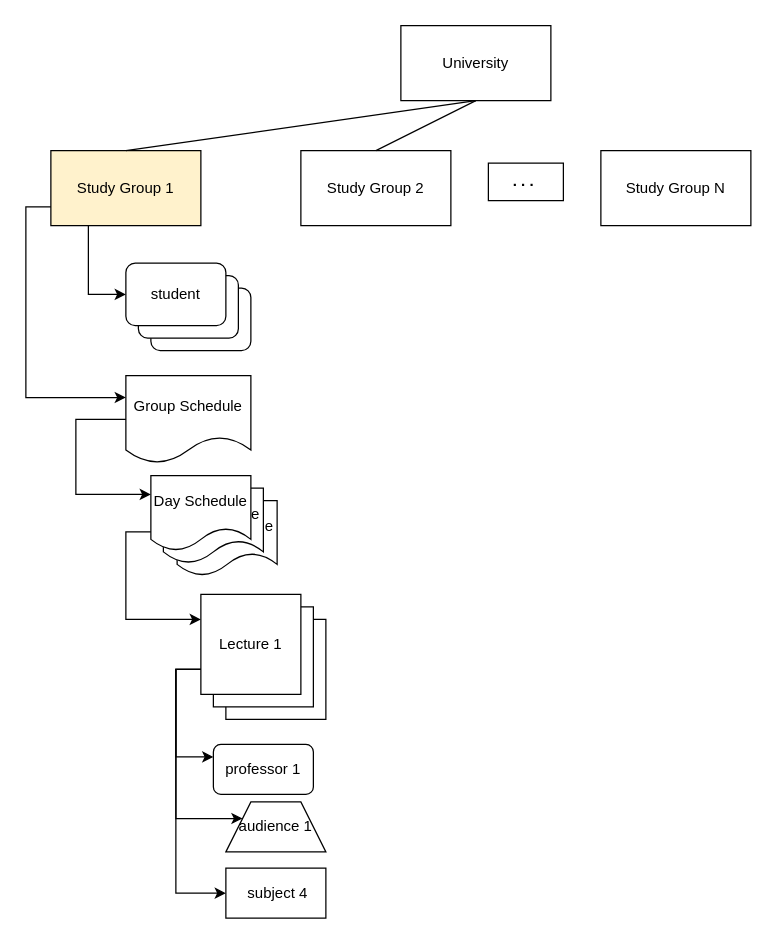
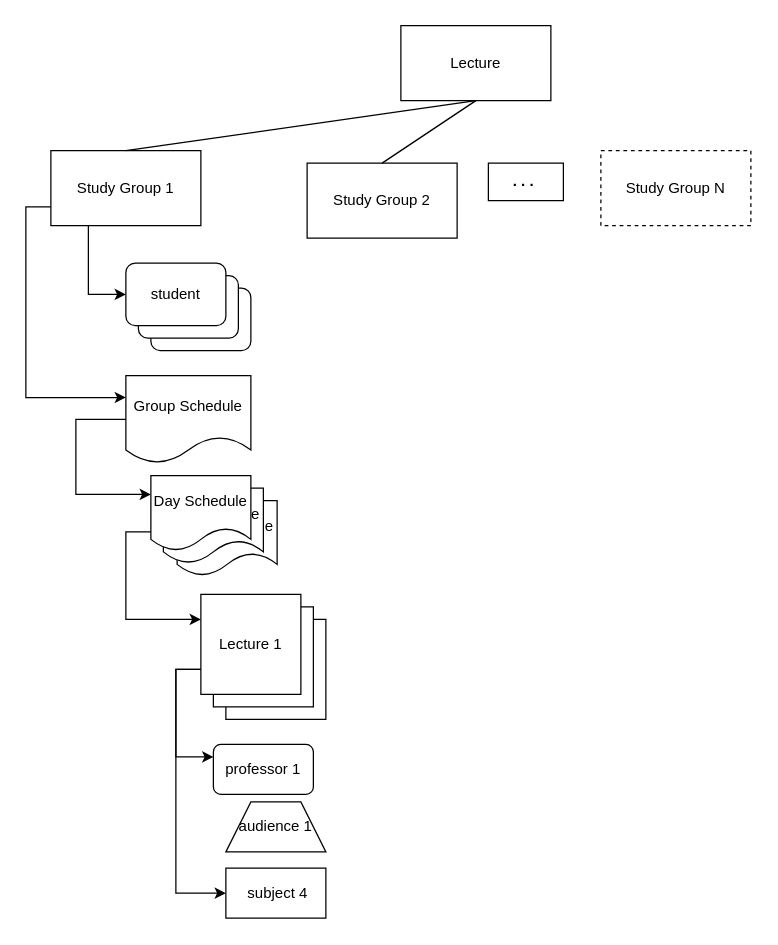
  <mxCell id="0" />
  <mxCell id="1" parent="0" />
  <mxCell id="2" value="" style="whiteSpace=wrap;html=1;aspect=fixed;strokeColor=default;" vertex="1" parent="1"><mxGeometry x="180" y="495" width="80" height="80" as="geometry" /></mxCell>
  <mxCell id="3" value="" style="whiteSpace=wrap;html=1;aspect=fixed;strokeColor=default;fontStyle=1" vertex="1" parent="1"><mxGeometry x="170" y="485" width="80" height="80" as="geometry" /></mxCell>
  <mxCell id="4" value="Day Schedule" style="shape=document;whiteSpace=wrap;html=1;boundedLbl=1;" vertex="1" parent="1"><mxGeometry x="141" y="400" width="80" height="60" as="geometry" /></mxCell>
  <mxCell id="5" value="Day Schedule" style="shape=document;whiteSpace=wrap;html=1;boundedLbl=1;" vertex="1" parent="1"><mxGeometry x="130" y="390" width="80" height="60" as="geometry" /></mxCell>
  <mxCell id="6" value="student" style="rounded=1;whiteSpace=wrap;html=1;" vertex="1" parent="1"><mxGeometry x="120" y="230" width="80" height="50" as="geometry" /></mxCell>
  <mxCell id="7" value="student" style="rounded=1;whiteSpace=wrap;html=1;" vertex="1" parent="1"><mxGeometry x="110" y="220" width="80" height="50" as="geometry" /></mxCell>
- <mxCell id="8" value="University" style="rounded=0;whiteSpace=wrap;html=1;" vertex="1" parent="1"><mxGeometry x="320" y="20" width="120" height="60" as="geometry" /></mxCell>
+ <mxCell id="8" value="Lecture" style="rounded=0;whiteSpace=wrap;html=1;" vertex="1" parent="1"><mxGeometry x="320" y="20" width="120" height="60" as="geometry" /></mxCell>
  <mxCell id="9" style="edgeStyle=orthogonalEdgeStyle;rounded=0;orthogonalLoop=1;jettySize=auto;html=1;exitX=0.5;exitY=1;exitDx=0;exitDy=0;" edge="1" parent="1" source="8" target="8"><mxGeometry relative="1" as="geometry" /></mxCell>
- <mxCell id="10" value="Study Group 1" style="rounded=0;whiteSpace=wrap;html=1;fillColor=#fff2cc;" vertex="1" parent="1"><mxGeometry x="40" y="120" width="120" height="60" as="geometry" /></mxCell>
+ <mxCell id="10" value="Study Group 1" style="rounded=0;whiteSpace=wrap;html=1;" vertex="1" parent="1"><mxGeometry x="40" y="120" width="120" height="60" as="geometry" /></mxCell>
  <mxCell id="11" value="" style="endArrow=none;html=1;rounded=0;entryX=0.5;entryY=1;entryDx=0;entryDy=0;exitX=0.5;exitY=0;exitDx=0;exitDy=0;" edge="1" parent="1" source="10" target="8"><mxGeometry width="50" height="50" relative="1" as="geometry"><mxPoint x="390" y="190" as="sourcePoint" /><mxPoint x="440" y="140" as="targetPoint" /></mxGeometry></mxCell>
- <mxCell id="12" value="Study Group 2" style="rounded=0;whiteSpace=wrap;html=1;" vertex="1" parent="1"><mxGeometry x="240" y="120" width="120" height="60" as="geometry" /></mxCell>
+ <mxCell id="12" value="Study Group 2" style="rounded=0;whiteSpace=wrap;html=1;" vertex="1" parent="1"><mxGeometry x="245" y="130" width="120" height="60" as="geometry" /></mxCell>
  <mxCell id="13" value="" style="endArrow=none;html=1;rounded=0;exitX=0.5;exitY=0;exitDx=0;exitDy=0;" edge="1" parent="1" source="12"><mxGeometry width="50" height="50" relative="1" as="geometry"><mxPoint x="390" y="200" as="sourcePoint" /><mxPoint x="380" y="80" as="targetPoint" /></mxGeometry></mxCell>
- <mxCell id="14" value="Study Group N" style="rounded=0;whiteSpace=wrap;html=1;" vertex="1" parent="1"><mxGeometry x="480" y="120" width="120" height="60" as="geometry" /></mxCell>
+ <mxCell id="14" value="Study Group N" style="rounded=0;whiteSpace=wrap;html=1;dashed=1;" vertex="1" parent="1"><mxGeometry x="480" y="120" width="120" height="60" as="geometry" /></mxCell>
  <mxCell id="15" value="student" style="rounded=1;whiteSpace=wrap;html=1;" vertex="1" parent="1"><mxGeometry x="100" y="210" width="80" height="50" as="geometry" /></mxCell>
  <mxCell id="16" value="" style="edgeStyle=elbowEdgeStyle;elbow=horizontal;endArrow=classic;html=1;rounded=0;entryX=0;entryY=0.5;entryDx=0;entryDy=0;exitX=0.25;exitY=1;exitDx=0;exitDy=0;" edge="1" parent="1" source="10" target="15"><mxGeometry width="50" height="50" relative="1" as="geometry"><mxPoint x="40" y="230" as="sourcePoint" /><mxPoint x="450" y="220" as="targetPoint" /><Array as="points"><mxPoint x="70" y="210" /></Array></mxGeometry></mxCell>
  <mxCell id="17" value="Group Schedule" style="shape=document;whiteSpace=wrap;html=1;boundedLbl=1;" vertex="1" parent="1"><mxGeometry x="100" y="300" width="100" height="70" as="geometry" /></mxCell>
  <mxCell id="18" value="" style="edgeStyle=elbowEdgeStyle;elbow=horizontal;endArrow=classic;html=1;rounded=0;exitX=0;exitY=0.75;exitDx=0;exitDy=0;entryX=0;entryY=0.25;entryDx=0;entryDy=0;" edge="1" parent="1" source="10" target="17"><mxGeometry width="50" height="50" relative="1" as="geometry"><mxPoint x="20" y="200" as="sourcePoint" /><mxPoint x="100" y="330" as="targetPoint" /><Array as="points"><mxPoint x="20" y="250" /></Array></mxGeometry></mxCell>
  <mxCell id="19" value="Day Schedule" style="shape=document;whiteSpace=wrap;html=1;boundedLbl=1;" vertex="1" parent="1"><mxGeometry x="120" y="380" width="80" height="60" as="geometry" /></mxCell>
  <mxCell id="20" value="" style="edgeStyle=elbowEdgeStyle;elbow=horizontal;endArrow=classic;html=1;rounded=0;entryX=0;entryY=0.25;entryDx=0;entryDy=0;exitX=0;exitY=0.5;exitDx=0;exitDy=0;" edge="1" parent="1" source="17" target="19"><mxGeometry width="50" height="50" relative="1" as="geometry"><mxPoint x="60" y="450" as="sourcePoint" /><mxPoint x="90" y="505" as="targetPoint" /><Array as="points"><mxPoint x="60" y="660" /></Array></mxGeometry></mxCell>
  <mxCell id="21" value=". . .&amp;nbsp;" style="text;html=1;strokeColor=default;fillColor=none;align=center;verticalAlign=middle;whiteSpace=wrap;rounded=0;fontStyle=1" vertex="1" parent="1"><mxGeometry x="390" y="130" width="60" height="30" as="geometry" /></mxCell>
  <mxCell id="22" value="Lecture 1" style="whiteSpace=wrap;html=1;aspect=fixed;strokeColor=default;" vertex="1" parent="1"><mxGeometry x="160" y="475" width="80" height="80" as="geometry" /></mxCell>
  <mxCell id="23" value="" style="edgeStyle=elbowEdgeStyle;elbow=horizontal;endArrow=classic;html=1;rounded=0;entryX=0;entryY=0.25;entryDx=0;entryDy=0;exitX=0;exitY=0.75;exitDx=0;exitDy=0;" edge="1" parent="1" source="19" target="22"><mxGeometry width="50" height="50" relative="1" as="geometry"><mxPoint x="100" y="450" as="sourcePoint" /><mxPoint x="120" y="510" as="targetPoint" /><Array as="points"><mxPoint x="100" y="460" /></Array></mxGeometry></mxCell>
  <mxCell id="24" value="professor 1" style="rounded=1;whiteSpace=wrap;html=1;" vertex="1" parent="1"><mxGeometry x="170" y="595" width="80" height="40" as="geometry" /></mxCell>
  <mxCell id="25" value="audience 1" style="shape=trapezoid;perimeter=trapezoidPerimeter;whiteSpace=wrap;html=1;fixedSize=1;strokeColor=default;" vertex="1" parent="1"><mxGeometry x="180" y="641" width="80" height="40" as="geometry" /></mxCell>
  <mxCell id="26" value="" style="edgeStyle=elbowEdgeStyle;elbow=horizontal;endArrow=classic;html=1;rounded=0;entryX=0;entryY=0.25;entryDx=0;entryDy=0;exitX=0;exitY=0.75;exitDx=0;exitDy=0;" edge="1" parent="1" source="22" target="24"><mxGeometry width="50" height="50" relative="1" as="geometry"><mxPoint x="101" y="540" as="sourcePoint" /><mxPoint x="141" y="610" as="targetPoint" /><Array as="points"><mxPoint x="140" y="570" /></Array></mxGeometry></mxCell>
- <mxCell id="27" value="" style="edgeStyle=elbowEdgeStyle;elbow=horizontal;endArrow=classic;html=1;rounded=0;entryX=0;entryY=0.25;entryDx=0;entryDy=0;exitX=0;exitY=0.75;exitDx=0;exitDy=0;" edge="1" parent="1" source="22" target="25"><mxGeometry width="50" height="50" relative="1" as="geometry"><mxPoint x="170" y="545" as="sourcePoint" /><mxPoint x="190" y="612.5" as="targetPoint" /><Array as="points"><mxPoint x="140" y="600" /></Array></mxGeometry></mxCell>
  <mxCell id="28" value="&amp;nbsp;subject 4" style="rounded=0;whiteSpace=wrap;html=1;strokeColor=default;" vertex="1" parent="1"><mxGeometry x="180" y="694" width="80" height="40" as="geometry" /></mxCell>
  <mxCell id="29" value="" style="edgeStyle=elbowEdgeStyle;elbow=horizontal;endArrow=classic;html=1;rounded=0;entryX=0;entryY=0.5;entryDx=0;entryDy=0;exitX=0;exitY=0.75;exitDx=0;exitDy=0;" edge="1" parent="1" source="22" target="28"><mxGeometry width="50" height="50" relative="1" as="geometry"><mxPoint x="170" y="545" as="sourcePoint" /><mxPoint x="203.333" y="673.333" as="targetPoint" /><Array as="points"><mxPoint x="140" y="630" /></Array></mxGeometry></mxCell>
